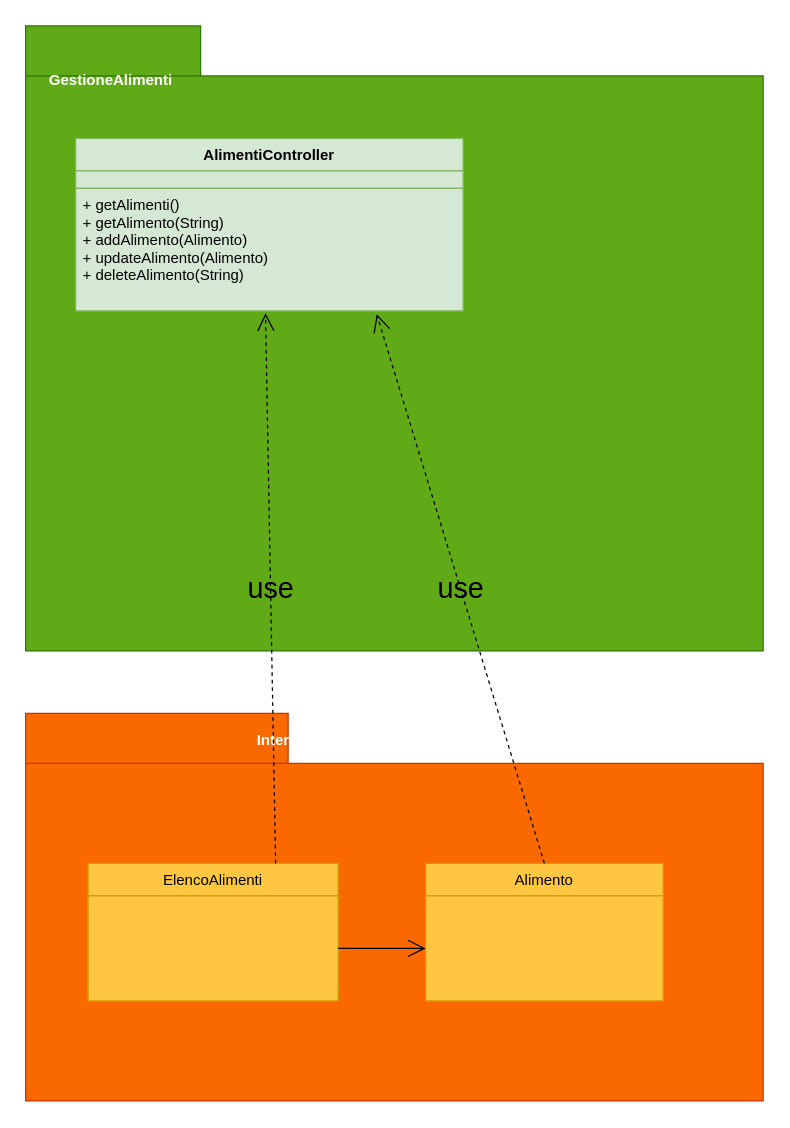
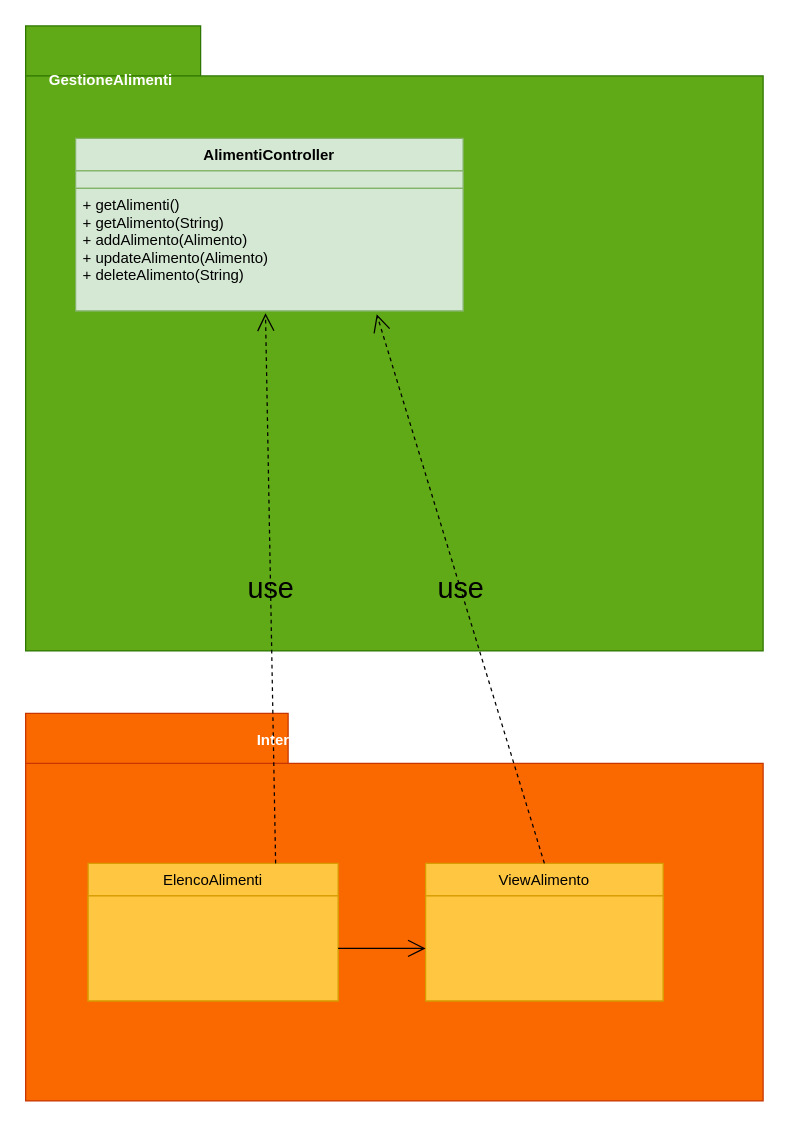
  <mxCell id="0" />
  <mxCell id="1" parent="0" />
  <mxCell id="2" value="" style="group" parent="1" vertex="1" connectable="0"><mxGeometry x="20" y="20" width="590" height="500" as="geometry" /></mxCell>
  <mxCell id="3" value="" style="shape=folder;fontStyle=1;spacingTop=10;tabWidth=140;tabHeight=40;tabPosition=left;html=1;fillColor=#60a917;strokeColor=#2D7600;fontColor=#ffffff;" parent="2" vertex="1"><mxGeometry width="590" height="500" as="geometry" /></mxCell>
  <mxCell id="4" value="GestioneAlimenti" style="text;align=center;fontStyle=1;verticalAlign=middle;spacingLeft=3;spacingRight=3;rotatable=0;points=[[0,0.5],[1,0.5]];portConstraint=eastwest;fontColor=#FFFFFF;" parent="2" vertex="1"><mxGeometry x="13.538" y="25.845" width="109.767" height="33.333" as="geometry" /></mxCell>
  <mxCell id="5" value="AlimentiController" style="swimlane;fontStyle=1;align=center;verticalAlign=top;childLayout=stackLayout;horizontal=1;startSize=26;horizontalStack=0;resizeParent=1;resizeParentMax=0;resizeLast=0;collapsible=1;marginBottom=0;fillColor=#d5e8d4;strokeColor=#82b366;" parent="2" vertex="1"><mxGeometry x="40" y="90" width="310" height="138" as="geometry" /></mxCell>
  <mxCell id="6" value="" style="text;align=left;verticalAlign=top;spacingLeft=4;spacingRight=4;overflow=hidden;rotatable=0;points=[[0,0.5],[1,0.5]];portConstraint=eastwest;fillColor=#d5e8d4;strokeColor=#82b366;" parent="5" vertex="1"><mxGeometry y="26" width="310" height="14" as="geometry" /></mxCell>
  <mxCell id="7" value="+ getAlimenti()&#10;+ getAlimento(String)&#10;+ addAlimento(Alimento)&#10;+ updateAlimento(Alimento)&#10;+ deleteAlimento(String)&#10;&#10;" style="text;strokeColor=#82b366;fillColor=#d5e8d4;align=left;verticalAlign=top;spacingLeft=4;spacingRight=4;overflow=hidden;rotatable=0;points=[[0,0.5],[1,0.5]];portConstraint=eastwest;" parent="5" vertex="1"><mxGeometry y="40" width="310" height="98" as="geometry" /></mxCell>
  <mxCell id="8" value="" style="shape=folder;fontStyle=1;spacingTop=10;tabWidth=210;tabHeight=40;tabPosition=left;html=1;fontColor=#000000;fillColor=#fa6800;strokeColor=#C73500;" parent="1" vertex="1"><mxGeometry x="20" y="570" width="590" height="310" as="geometry" /></mxCell>
  <mxCell id="9" value="InterfacciaAlimenti" style="text;align=center;fontStyle=1;verticalAlign=middle;spacingLeft=3;spacingRight=3;strokeColor=none;rotatable=0;points=[[0,0.5],[1,0.5]];portConstraint=eastwest;fontColor=#FFFFFF;" parent="1" vertex="1"><mxGeometry x="219" y="578" width="80" height="26" as="geometry" /></mxCell>
- <mxCell id="10" value="Alimento" style="swimlane;fontStyle=0;childLayout=stackLayout;horizontal=1;startSize=26;fillColor=#FFC642;horizontalStack=0;resizeParent=1;resizeParentMax=0;resizeLast=0;collapsible=1;marginBottom=0;strokeColor=#d79b00;" parent="1" vertex="1"><mxGeometry x="340" y="690" width="190" height="110" as="geometry" /></mxCell>
+ <mxCell id="10" value="ViewAlimento" style="swimlane;fontStyle=0;childLayout=stackLayout;horizontal=1;startSize=26;fillColor=#FFC642;horizontalStack=0;resizeParent=1;resizeParentMax=0;resizeLast=0;collapsible=1;marginBottom=0;strokeColor=#d79b00;" parent="1" vertex="1"><mxGeometry x="340" y="690" width="190" height="110" as="geometry" /></mxCell>
  <mxCell id="11" value="" style="text;strokeColor=#d79b00;fillColor=#FFC642;align=left;verticalAlign=top;spacingLeft=4;spacingRight=4;overflow=hidden;rotatable=0;points=[[0,0.5],[1,0.5]];portConstraint=eastwest;" parent="10" vertex="1"><mxGeometry y="26" width="190" height="84" as="geometry" /></mxCell>
  <mxCell id="12" value="ElencoAlimenti" style="swimlane;fontStyle=0;childLayout=stackLayout;horizontal=1;startSize=26;fillColor=#FFC642;horizontalStack=0;resizeParent=1;resizeParentMax=0;resizeLast=0;collapsible=1;marginBottom=0;strokeColor=#d79b00;" parent="1" vertex="1"><mxGeometry x="70" y="690" width="200" height="110" as="geometry" /></mxCell>
  <mxCell id="13" value="" style="text;strokeColor=#d79b00;fillColor=#FFC642;align=left;verticalAlign=top;spacingLeft=4;spacingRight=4;overflow=hidden;rotatable=0;points=[[0,0.5],[1,0.5]];portConstraint=eastwest;" parent="12" vertex="1"><mxGeometry y="26" width="200" height="84" as="geometry" /></mxCell>
  <mxCell id="14" value="&lt;span style=&quot;font-size: 23px&quot;&gt;&lt;font color=&quot;#000000&quot;&gt;use&lt;/font&gt;&lt;/span&gt;" style="endArrow=open;endSize=12;dashed=1;html=1;rounded=0;fontColor=#FFFFFF;exitX=0.75;exitY=0;exitDx=0;exitDy=0;entryX=0.49;entryY=1.02;entryDx=0;entryDy=0;entryPerimeter=0;labelBackgroundColor=none;spacing=7;fontSize=23;" parent="1" source="12" target="7" edge="1"><mxGeometry width="160" relative="1" as="geometry"><mxPoint x="300" y="900" as="sourcePoint" /><mxPoint x="460" y="900" as="targetPoint" /></mxGeometry></mxCell>
  <mxCell id="15" value="" style="endArrow=open;endFill=1;endSize=12;html=1;rounded=0;fontColor=#FFFFFF;exitX=1;exitY=0.5;exitDx=0;exitDy=0;entryX=0;entryY=0.5;entryDx=0;entryDy=0;" parent="1" source="13" target="11" edge="1"><mxGeometry width="160" relative="1" as="geometry"><mxPoint x="300" y="840" as="sourcePoint" /><mxPoint x="460" y="840" as="targetPoint" /></mxGeometry></mxCell>
  <mxCell id="16" value="&lt;span style=&quot;font-size: 23px&quot;&gt;&lt;font color=&quot;#000000&quot;&gt;use&lt;/font&gt;&lt;/span&gt;" style="endArrow=open;endSize=12;dashed=1;html=1;rounded=0;fontColor=#FFFFFF;exitX=0.5;exitY=0;exitDx=0;exitDy=0;entryX=0.777;entryY=1.027;entryDx=0;entryDy=0;entryPerimeter=0;labelBackgroundColor=none;spacing=7;fontSize=23;" parent="1" source="10" target="7" edge="1"><mxGeometry width="160" relative="1" as="geometry"><mxPoint x="230" y="700" as="sourcePoint" /><mxPoint x="221.9" y="259.96" as="targetPoint" /></mxGeometry></mxCell>
